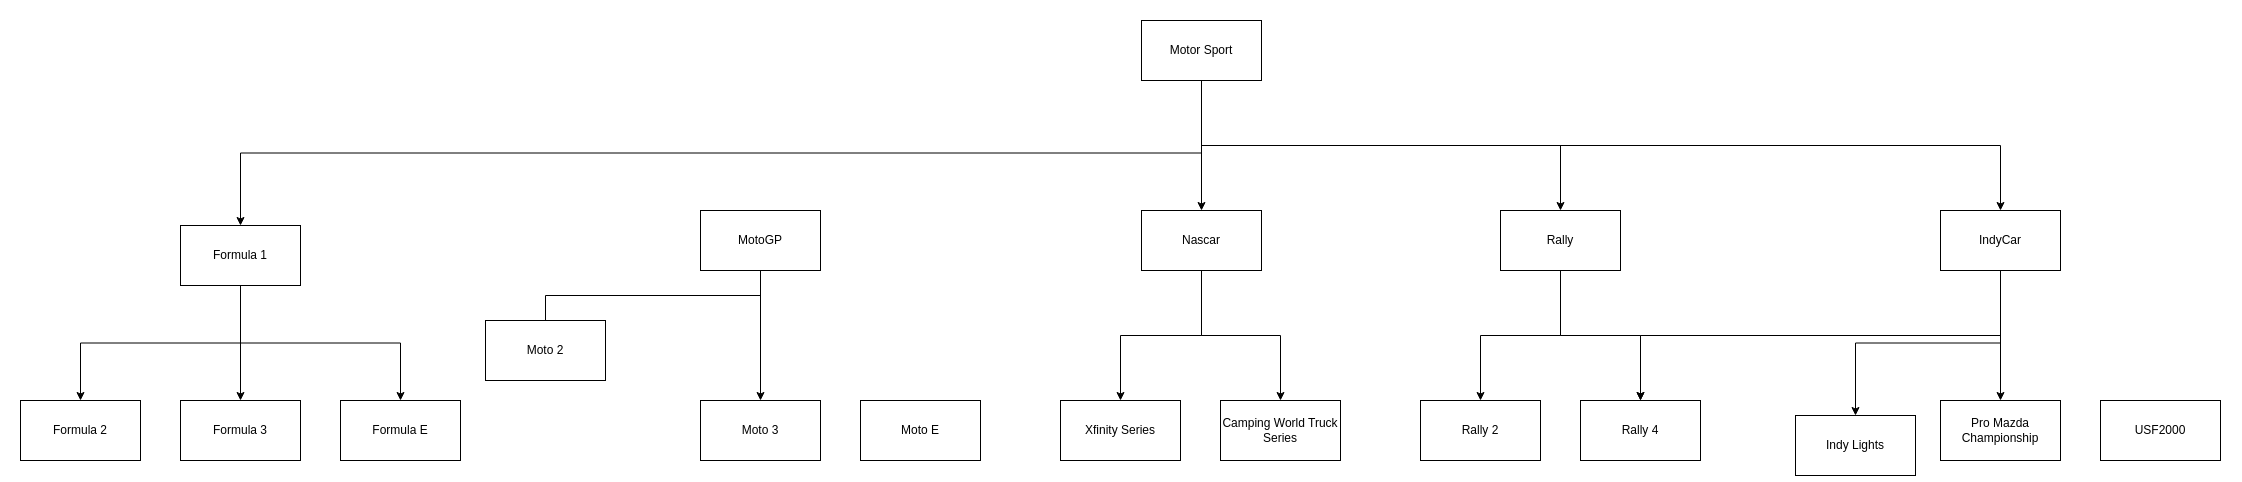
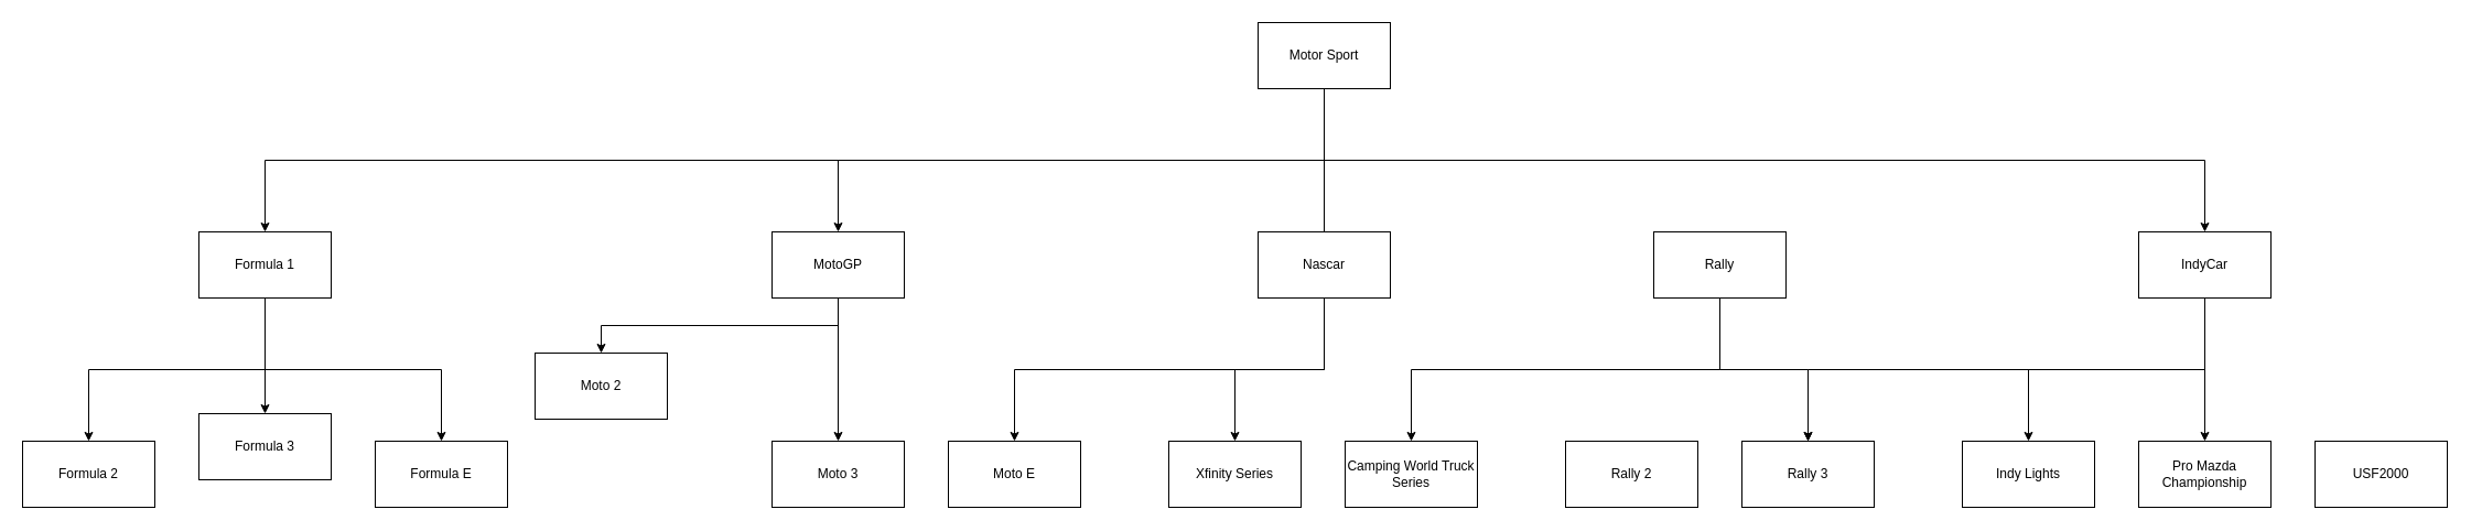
  <mxCell id="0" />
  <mxCell id="1" parent="0" />
  <mxCell id="2" style="edgeStyle=orthogonalEdgeStyle;rounded=0;orthogonalLoop=1;jettySize=auto;html=1;exitX=0.5;exitY=1;exitDx=0;exitDy=0;entryX=0.5;entryY=0;entryDx=0;entryDy=0;" edge="1" parent="1" source="7" target="17"><mxGeometry relative="1" as="geometry" /></mxCell>
- <mxCell id="4" style="edgeStyle=orthogonalEdgeStyle;rounded=0;orthogonalLoop=1;jettySize=auto;html=1;exitX=0.5;exitY=1;exitDx=0;exitDy=0;entryX=0.5;entryY=0;entryDx=0;entryDy=0;" edge="1" parent="1" source="7" target="24"><mxGeometry relative="1" as="geometry" /></mxCell>
- <mxCell id="5" style="edgeStyle=orthogonalEdgeStyle;rounded=0;orthogonalLoop=1;jettySize=auto;html=1;exitX=0.5;exitY=1;exitDx=0;exitDy=0;entryX=0.5;entryY=0;entryDx=0;entryDy=0;" edge="1" parent="1" source="7" target="13"><mxGeometry relative="1" as="geometry" /></mxCell>
+ <mxCell id="3" style="edgeStyle=orthogonalEdgeStyle;rounded=0;orthogonalLoop=1;jettySize=auto;html=1;exitX=0.5;exitY=1;exitDx=0;exitDy=0;entryX=0.5;entryY=0;entryDx=0;entryDy=0;" edge="1" parent="1" source="7" target="10"><mxGeometry relative="1" as="geometry" /></mxCell>
+ <mxCell id="4" style="edgeStyle=orthogonalEdgeStyle;rounded=0;orthogonalLoop=1;jettySize=auto;html=1;exitX=0.5;exitY=1;exitDx=0;exitDy=0;entryX=0.5;entryY=0;entryDx=0;entryDy=0;endArrow=none;" edge="1" parent="1" source="7" target="24"><mxGeometry relative="1" as="geometry" /></mxCell>
  <mxCell id="6" style="edgeStyle=orthogonalEdgeStyle;rounded=0;orthogonalLoop=1;jettySize=auto;html=1;exitX=0.5;exitY=1;exitDx=0;exitDy=0;entryX=0.5;entryY=0;entryDx=0;entryDy=0;" edge="1" parent="1" source="7" target="21"><mxGeometry relative="1" as="geometry" /></mxCell>
  <mxCell id="7" value="Motor Sport" style="rounded=0;whiteSpace=wrap;html=1;" vertex="1" parent="1"><mxGeometry x="1141" y="20" width="120" height="60" as="geometry" /></mxCell>
- <mxCell id="8" style="edgeStyle=orthogonalEdgeStyle;rounded=0;orthogonalLoop=1;jettySize=auto;html=1;exitX=0.5;exitY=1;exitDx=0;exitDy=0;entryX=0.5;entryY=0;entryDx=0;entryDy=0;endArrow=none;" edge="1" parent="1" source="10" target="29"><mxGeometry relative="1" as="geometry" /></mxCell>
+ <mxCell id="8" style="edgeStyle=orthogonalEdgeStyle;rounded=0;orthogonalLoop=1;jettySize=auto;html=1;exitX=0.5;exitY=1;exitDx=0;exitDy=0;entryX=0.5;entryY=0;entryDx=0;entryDy=0;" edge="1" parent="1" source="10" target="29"><mxGeometry relative="1" as="geometry" /></mxCell>
  <mxCell id="9" style="edgeStyle=orthogonalEdgeStyle;rounded=0;orthogonalLoop=1;jettySize=auto;html=1;exitX=0.5;exitY=1;exitDx=0;exitDy=0;entryX=0.5;entryY=0;entryDx=0;entryDy=0;" edge="1" parent="1" source="10" target="30"><mxGeometry relative="1" as="geometry" /></mxCell>
  <mxCell id="10" value="MotoGP" style="rounded=0;whiteSpace=wrap;html=1;" vertex="1" parent="1"><mxGeometry x="700" y="210" width="120" height="60" as="geometry" /></mxCell>
- <mxCell id="11" style="edgeStyle=orthogonalEdgeStyle;rounded=0;orthogonalLoop=1;jettySize=auto;html=1;exitX=0.5;exitY=1;exitDx=0;exitDy=0;entryX=0.5;entryY=0;entryDx=0;entryDy=0;" edge="1" parent="1" source="13" target="34"><mxGeometry relative="1" as="geometry" /></mxCell>
+ <mxCell id="11" style="edgeStyle=orthogonalEdgeStyle;rounded=0;orthogonalLoop=1;jettySize=auto;html=1;exitX=0.5;exitY=1;exitDx=0;exitDy=0;" edge="1" parent="1" source="13" target="31"><mxGeometry relative="1" as="geometry" /></mxCell>
  <mxCell id="12" style="edgeStyle=orthogonalEdgeStyle;rounded=0;orthogonalLoop=1;jettySize=auto;html=1;exitX=0.5;exitY=1;exitDx=0;exitDy=0;entryX=0.5;entryY=0;entryDx=0;entryDy=0;" edge="1" parent="1" source="13" target="33"><mxGeometry relative="1" as="geometry" /></mxCell>
  <mxCell id="13" value="Rally" style="rounded=0;whiteSpace=wrap;html=1;" vertex="1" parent="1"><mxGeometry x="1500" y="210" width="120" height="60" as="geometry" /></mxCell>
  <mxCell id="14" style="edgeStyle=orthogonalEdgeStyle;rounded=0;orthogonalLoop=1;jettySize=auto;html=1;exitX=0.5;exitY=1;exitDx=0;exitDy=0;entryX=0.5;entryY=0;entryDx=0;entryDy=0;" edge="1" parent="1" source="17" target="27"><mxGeometry relative="1" as="geometry" /></mxCell>
  <mxCell id="15" style="edgeStyle=orthogonalEdgeStyle;rounded=0;orthogonalLoop=1;jettySize=auto;html=1;exitX=0.5;exitY=1;exitDx=0;exitDy=0;entryX=0.5;entryY=0;entryDx=0;entryDy=0;" edge="1" parent="1" source="17" target="26"><mxGeometry relative="1" as="geometry" /></mxCell>
  <mxCell id="16" style="edgeStyle=orthogonalEdgeStyle;rounded=0;orthogonalLoop=1;jettySize=auto;html=1;exitX=0.5;exitY=1;exitDx=0;exitDy=0;entryX=0.5;entryY=0;entryDx=0;entryDy=0;" edge="1" parent="1" source="17" target="25"><mxGeometry relative="1" as="geometry" /></mxCell>
- <mxCell id="17" value="Formula 1" style="rounded=0;whiteSpace=wrap;html=1;" vertex="1" parent="1"><mxGeometry x="180" y="225" width="120" height="60" as="geometry" /></mxCell>
+ <mxCell id="17" value="Formula 1" style="rounded=0;whiteSpace=wrap;html=1;" vertex="1" parent="1"><mxGeometry x="180" y="210" width="120" height="60" as="geometry" /></mxCell>
  <mxCell id="18" style="edgeStyle=orthogonalEdgeStyle;rounded=0;orthogonalLoop=1;jettySize=auto;html=1;exitX=0.5;exitY=1;exitDx=0;exitDy=0;entryX=0.5;entryY=0;entryDx=0;entryDy=0;" edge="1" parent="1" source="21" target="35"><mxGeometry relative="1" as="geometry" /></mxCell>
  <mxCell id="19" style="edgeStyle=orthogonalEdgeStyle;rounded=0;orthogonalLoop=1;jettySize=auto;html=1;exitX=0.5;exitY=1;exitDx=0;exitDy=0;entryX=0.5;entryY=0;entryDx=0;entryDy=0;" edge="1" parent="1" source="21" target="36"><mxGeometry relative="1" as="geometry" /></mxCell>
  <mxCell id="20" style="edgeStyle=orthogonalEdgeStyle;rounded=0;orthogonalLoop=1;jettySize=auto;html=1;exitX=0.5;exitY=1;exitDx=0;exitDy=0;" edge="1" parent="1" source="21" target="33"><mxGeometry relative="1" as="geometry" /></mxCell>
  <mxCell id="21" value="IndyCar" style="rounded=0;whiteSpace=wrap;html=1;" vertex="1" parent="1"><mxGeometry x="1940" y="210" width="120" height="60" as="geometry" /></mxCell>
  <mxCell id="22" style="edgeStyle=orthogonalEdgeStyle;rounded=0;orthogonalLoop=1;jettySize=auto;html=1;exitX=0.5;exitY=1;exitDx=0;exitDy=0;entryX=0.5;entryY=0;entryDx=0;entryDy=0;" edge="1" parent="1" source="24" target="32"><mxGeometry relative="1" as="geometry" /></mxCell>
- <mxCell id="23" style="edgeStyle=orthogonalEdgeStyle;rounded=0;orthogonalLoop=1;jettySize=auto;html=1;exitX=0.5;exitY=1;exitDx=0;exitDy=0;entryX=0.5;entryY=0;entryDx=0;entryDy=0;" edge="1" parent="1" source="24" target="31"><mxGeometry relative="1" as="geometry" /></mxCell>
+ <mxCell id="23" style="edgeStyle=orthogonalEdgeStyle;rounded=0;orthogonalLoop=1;jettySize=auto;html=1;exitX=0.5;exitY=1;exitDx=0;exitDy=0;" edge="1" parent="1" source="24" target="28"><mxGeometry relative="1" as="geometry" /></mxCell>
  <mxCell id="24" value="Nascar" style="rounded=0;whiteSpace=wrap;html=1;" vertex="1" parent="1"><mxGeometry x="1141" y="210" width="120" height="60" as="geometry" /></mxCell>
  <mxCell id="25" value="Formula E" style="rounded=0;whiteSpace=wrap;html=1;" vertex="1" parent="1"><mxGeometry x="340" y="400" width="120" height="60" as="geometry" /></mxCell>
- <mxCell id="26" value="Formula 3" style="rounded=0;whiteSpace=wrap;html=1;" vertex="1" parent="1"><mxGeometry x="180" y="400" width="120" height="60" as="geometry" /></mxCell>
+ <mxCell id="26" value="Formula 3" style="rounded=0;whiteSpace=wrap;html=1;" vertex="1" parent="1"><mxGeometry x="180" y="375" width="120" height="60" as="geometry" /></mxCell>
  <mxCell id="27" value="Formula 2" style="rounded=0;whiteSpace=wrap;html=1;" vertex="1" parent="1"><mxGeometry y="400" width="120" height="60" as="geometry" x="20" /></mxCell>
  <mxCell id="28" value="Moto E" style="rounded=0;whiteSpace=wrap;html=1;" vertex="1" parent="1"><mxGeometry x="860" y="400" width="120" height="60" as="geometry" /></mxCell>
  <mxCell id="29" value="Moto 2" style="rounded=0;whiteSpace=wrap;html=1;" vertex="1" parent="1"><mxGeometry x="485" y="320" width="120" height="60" as="geometry" /></mxCell>
  <mxCell id="30" value="Moto 3" style="rounded=0;whiteSpace=wrap;html=1;" vertex="1" parent="1"><mxGeometry x="700" y="400" width="120" height="60" as="geometry" /></mxCell>
  <mxCell id="31" value="Camping World Truck Series" style="rounded=0;whiteSpace=wrap;html=1;" vertex="1" parent="1"><mxGeometry x="1220" y="400" width="120" height="60" as="geometry" /></mxCell>
  <mxCell id="32" value="Xfinity Series" style="rounded=0;whiteSpace=wrap;html=1;" vertex="1" parent="1"><mxGeometry x="1060" y="400" width="120" height="60" as="geometry" /></mxCell>
- <mxCell id="33" value="Rally 4" style="rounded=0;whiteSpace=wrap;html=1;" vertex="1" parent="1"><mxGeometry x="1580" y="400" width="120" height="60" as="geometry" /></mxCell>
+ <mxCell id="33" value="Rally 3" style="rounded=0;whiteSpace=wrap;html=1;" vertex="1" parent="1"><mxGeometry x="1580" y="400" width="120" height="60" as="geometry" /></mxCell>
  <mxCell id="34" value="Rally 2" style="rounded=0;whiteSpace=wrap;html=1;" vertex="1" parent="1"><mxGeometry x="1420" y="400" width="120" height="60" as="geometry" /></mxCell>
  <mxCell id="35" value="Pro Mazda Championship" style="rounded=0;whiteSpace=wrap;html=1;" vertex="1" parent="1"><mxGeometry x="1940" y="400" width="120" height="60" as="geometry" /></mxCell>
- <mxCell id="36" value="Indy Lights" style="rounded=0;whiteSpace=wrap;html=1;" vertex="1" parent="1"><mxGeometry x="1795" y="415" width="120" height="60" as="geometry" /></mxCell>
+ <mxCell id="36" value="Indy Lights" style="rounded=0;whiteSpace=wrap;html=1;" vertex="1" parent="1"><mxGeometry x="1780" y="400" width="120" height="60" as="geometry" /></mxCell>
  <mxCell id="37" value="USF2000" style="rounded=0;whiteSpace=wrap;html=1;" vertex="1" parent="1"><mxGeometry x="2100" y="400" width="120" height="60" as="geometry" /></mxCell>
